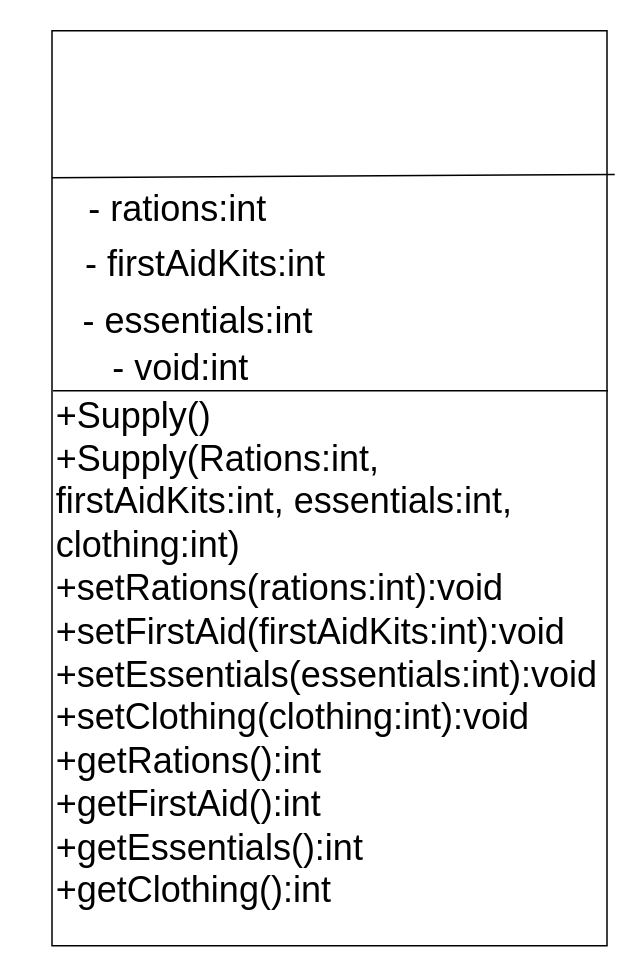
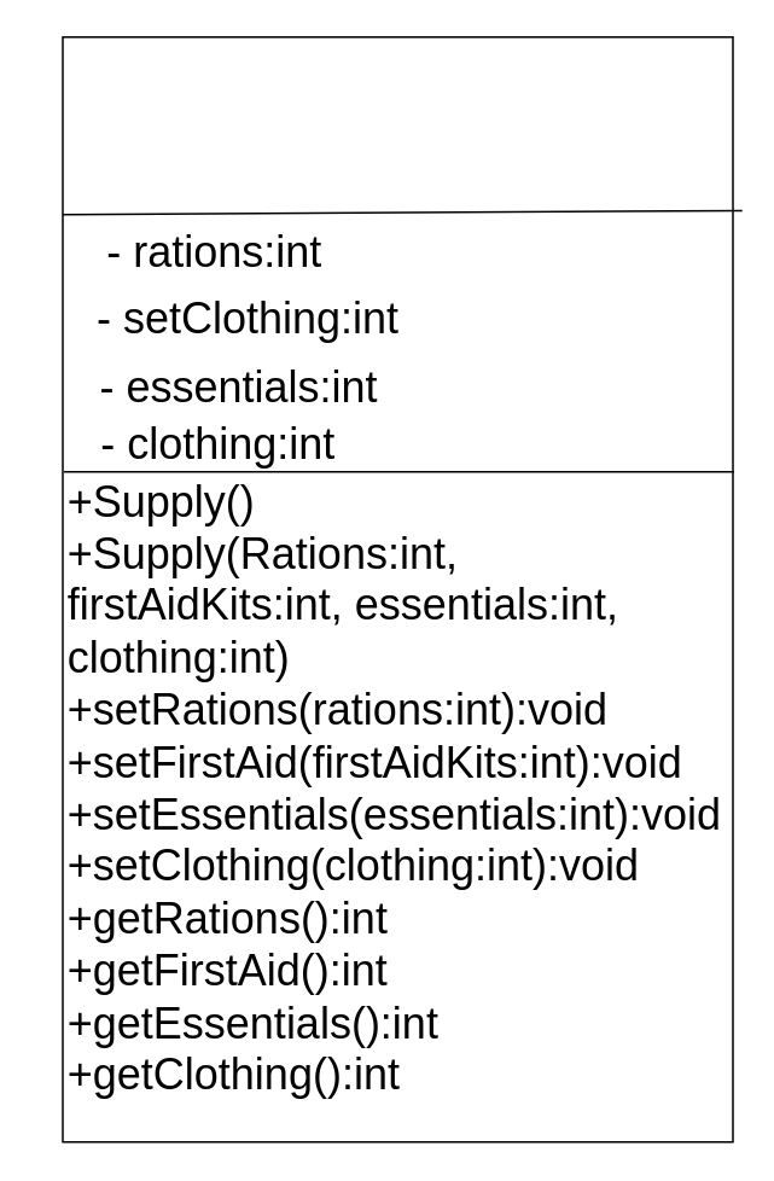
  <mxCell id="0" />
  <mxCell id="1" parent="0" />
  <mxCell id="2" value="" style="group" vertex="1" connectable="0" parent="1"><mxGeometry x="34" y="20" width="370.69" height="610" as="geometry" /></mxCell>
  <mxCell id="3" value="" style="rounded=0;whiteSpace=wrap;html=1;" vertex="1" parent="2"><mxGeometry width="370.0" height="610" as="geometry" /></mxCell>
  <mxCell id="4" value="" style="endArrow=none;html=1;fontSize=24;entryX=1.014;entryY=0.157;entryDx=0;entryDy=0;entryPerimeter=0;" edge="1" parent="2" target="3"><mxGeometry width="50" height="50" relative="1" as="geometry"><mxPoint y="98.036" as="sourcePoint" /><mxPoint x="397.407" y="326.786" as="targetPoint" /></mxGeometry></mxCell>
  <mxCell id="5" value="- rations:int" style="text;html=1;strokeColor=none;fillColor=none;align=center;verticalAlign=middle;whiteSpace=wrap;rounded=0;fontSize=24;" vertex="1" parent="2"><mxGeometry x="-13.875" y="108.935" width="195.882" height="20.456" as="geometry" /></mxCell>
- <mxCell id="6" value="- firstAidKits:int" style="text;html=1;strokeColor=none;fillColor=none;align=center;verticalAlign=middle;whiteSpace=wrap;rounded=0;fontSize=24;" vertex="1" parent="2"><mxGeometry x="-13.875" y="129.391" width="232.964" height="54.124" as="geometry" /></mxCell>
+ <mxCell id="6" value="- setClothing:int" style="text;html=1;strokeColor=none;fillColor=none;align=center;verticalAlign=middle;whiteSpace=wrap;rounded=0;fontSize=24;" vertex="1" parent="2"><mxGeometry x="-13.875" y="129.391" width="232.964" height="54.124" as="geometry" /></mxCell>
  <mxCell id="7" value="&lt;div style=&quot;&quot;&gt;+Supply()&lt;/div&gt;&lt;div style=&quot;&quot;&gt;+Supply(Rations:int, firstAidKits:int, essentials:int, clothing:int)&lt;/div&gt;&lt;div style=&quot;&quot;&gt;+setRations(rations:int):void&lt;/div&gt;&lt;div style=&quot;&quot;&gt;+setFirstAid(firstAidKits:int):void&lt;/div&gt;&lt;div style=&quot;&quot;&gt;+setEssentials(essentials:int):void&lt;br&gt;&lt;/div&gt;&lt;div style=&quot;&quot;&gt;+setClothing(clothing:int):void&lt;br&gt;&lt;/div&gt;&lt;div style=&quot;&quot;&gt;&lt;div&gt;+getRations():int&lt;/div&gt;&lt;div&gt;+getFirstAid():int&lt;/div&gt;&lt;div&gt;+getEssentials():int&lt;br&gt;&lt;/div&gt;&lt;div&gt;+getClothing():int&lt;/div&gt;&lt;/div&gt;" style="text;html=1;strokeColor=none;fillColor=none;align=left;verticalAlign=middle;whiteSpace=wrap;rounded=0;fontSize=24;" vertex="1" parent="2"><mxGeometry x="0.69" y="240" width="370" height="350" as="geometry" /></mxCell>
  <mxCell id="8" value="" style="endArrow=none;html=1;fontSize=24;exitX=0;exitY=0;exitDx=0;exitDy=0;entryX=1;entryY=0;entryDx=0;entryDy=0;" edge="1" parent="2" source="7" target="7"><mxGeometry width="50" height="50" relative="1" as="geometry"><mxPoint x="328.889" y="326.786" as="sourcePoint" /><mxPoint x="397.407" y="217.857" as="targetPoint" /></mxGeometry></mxCell>
  <mxCell id="9" value="- essentials:int" style="text;html=1;strokeColor=none;fillColor=none;align=center;verticalAlign=middle;whiteSpace=wrap;rounded=0;fontSize=24;" vertex="1" parent="2"><mxGeometry x="-11.601" y="174.29" width="219.094" height="38.501" as="geometry" /></mxCell>
- <mxCell id="10" value="- void:int" style="text;html=1;strokeColor=none;fillColor=none;align=center;verticalAlign=middle;whiteSpace=wrap;rounded=0;fontSize=24;" vertex="1" parent="2"><mxGeometry x="-11.6" y="212.79" width="195.88" height="23.927" as="geometry" /></mxCell>
+ <mxCell id="10" value="- clothing:int" style="text;html=1;strokeColor=none;fillColor=none;align=center;verticalAlign=middle;whiteSpace=wrap;rounded=0;fontSize=24;" vertex="1" parent="2"><mxGeometry x="-11.6" y="212.79" width="195.88" height="23.927" as="geometry" /></mxCell>
